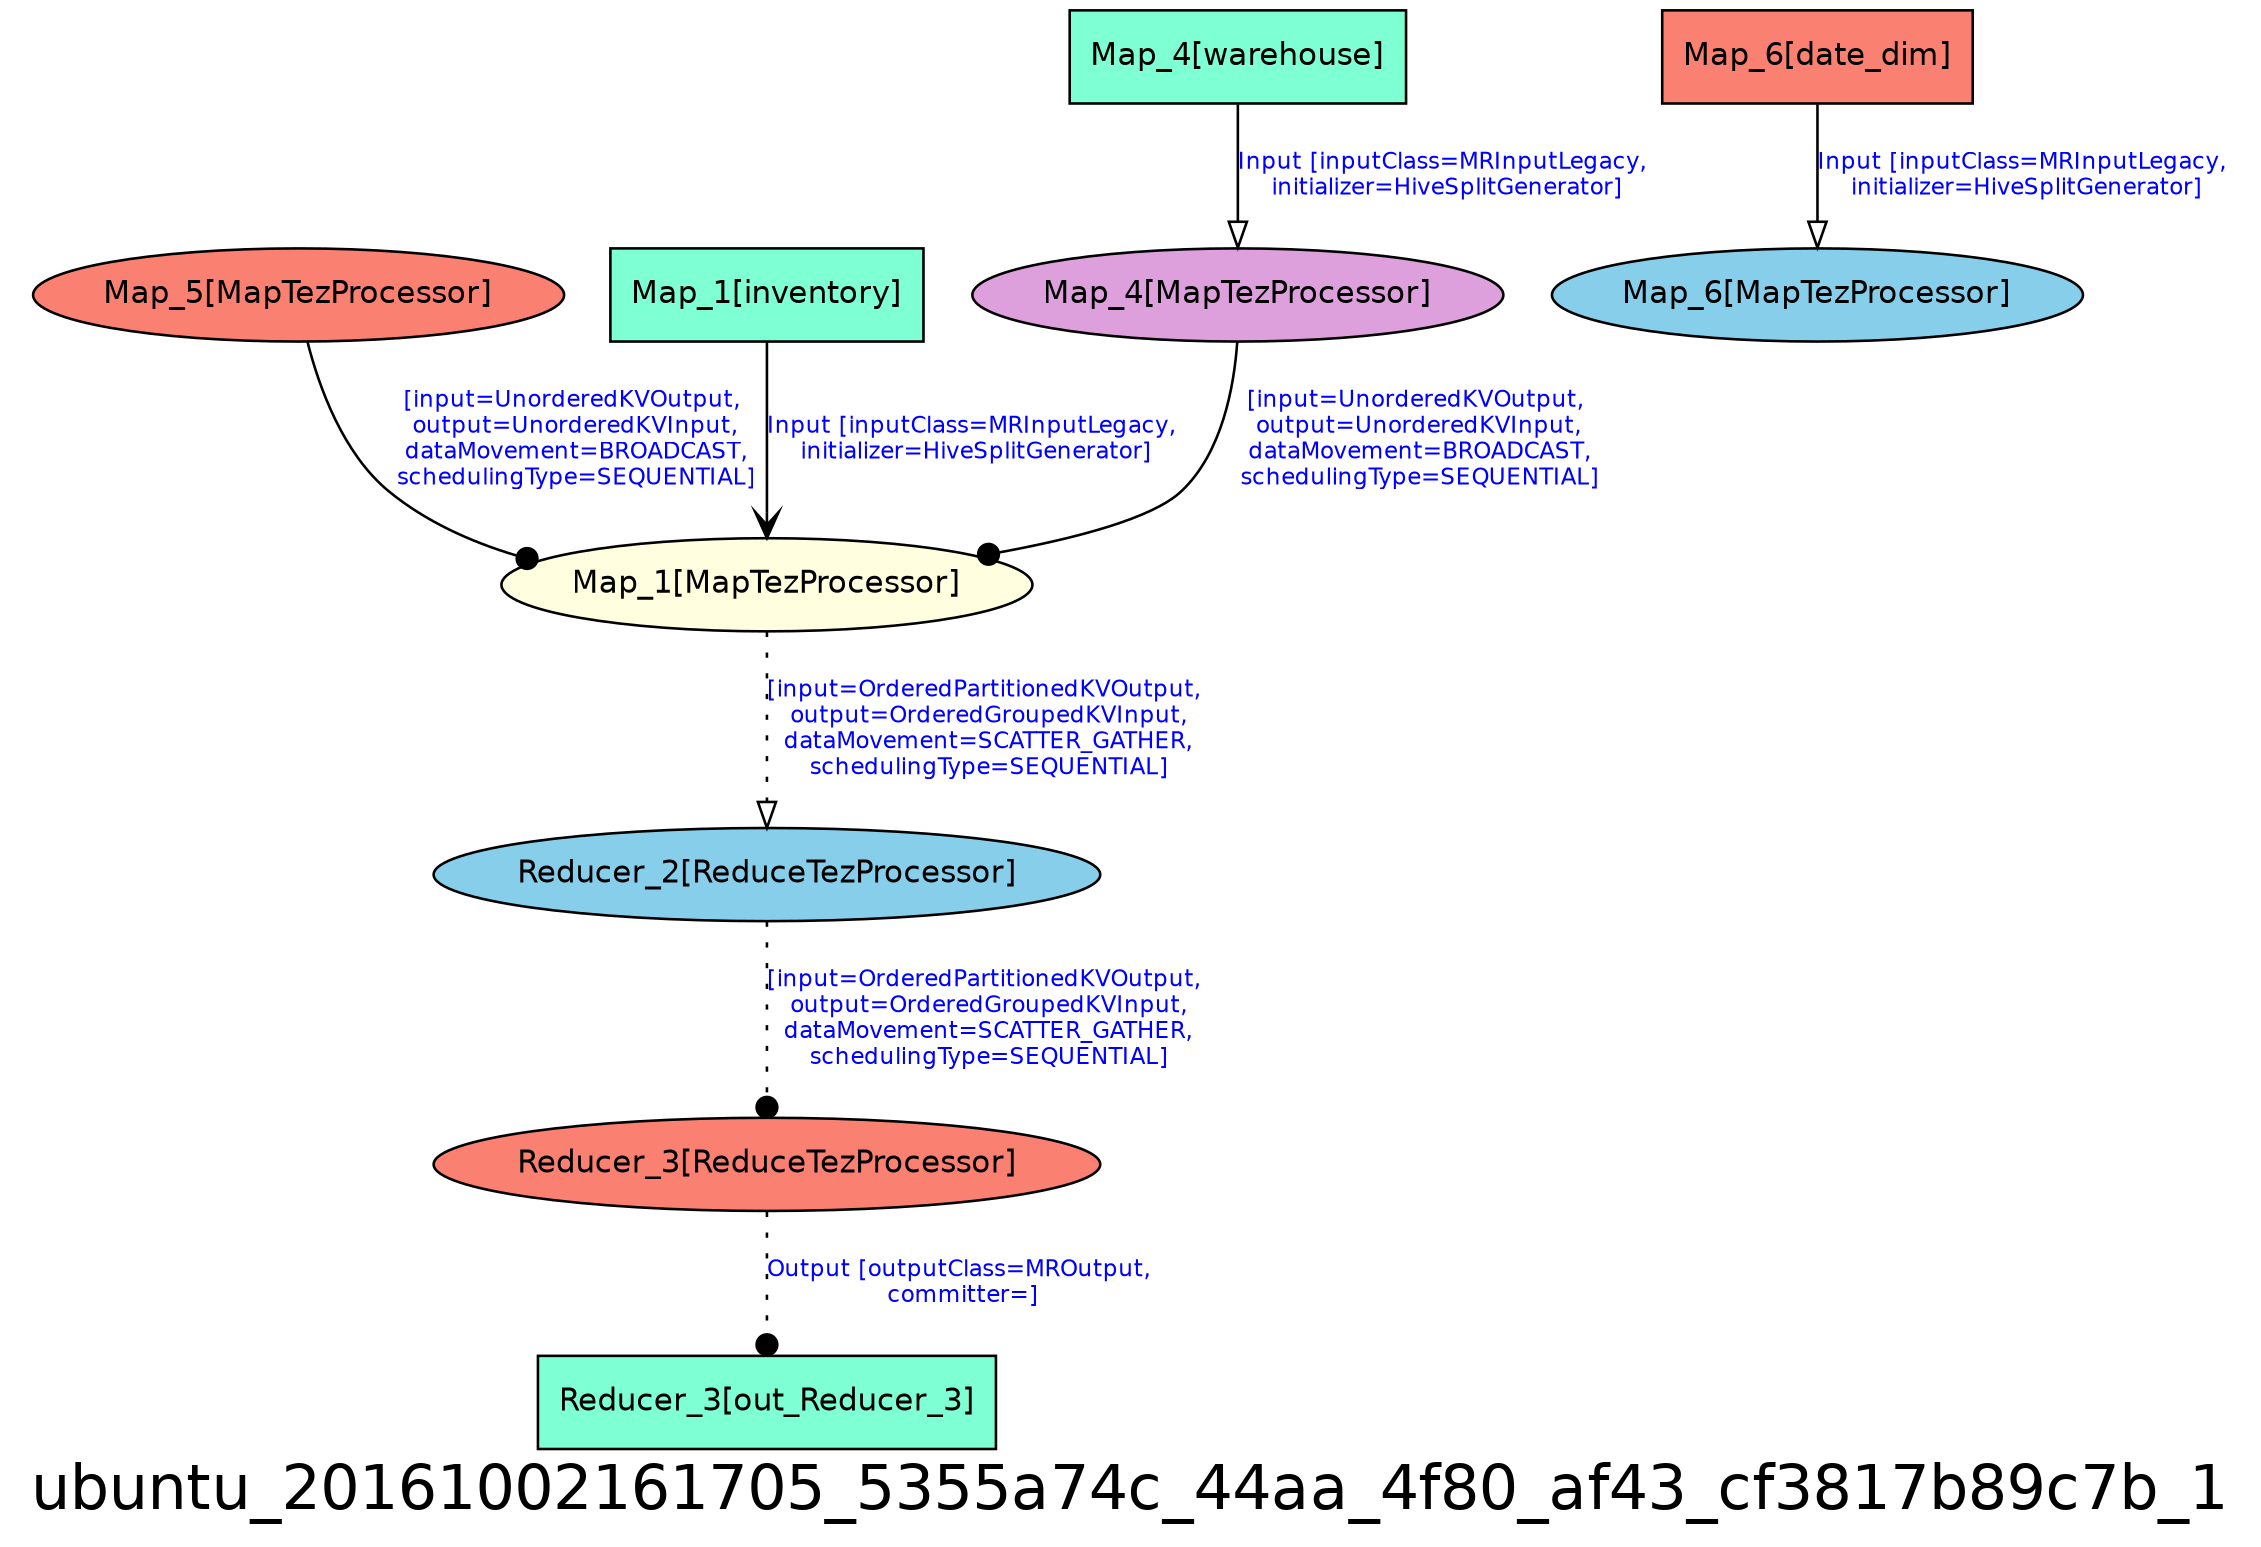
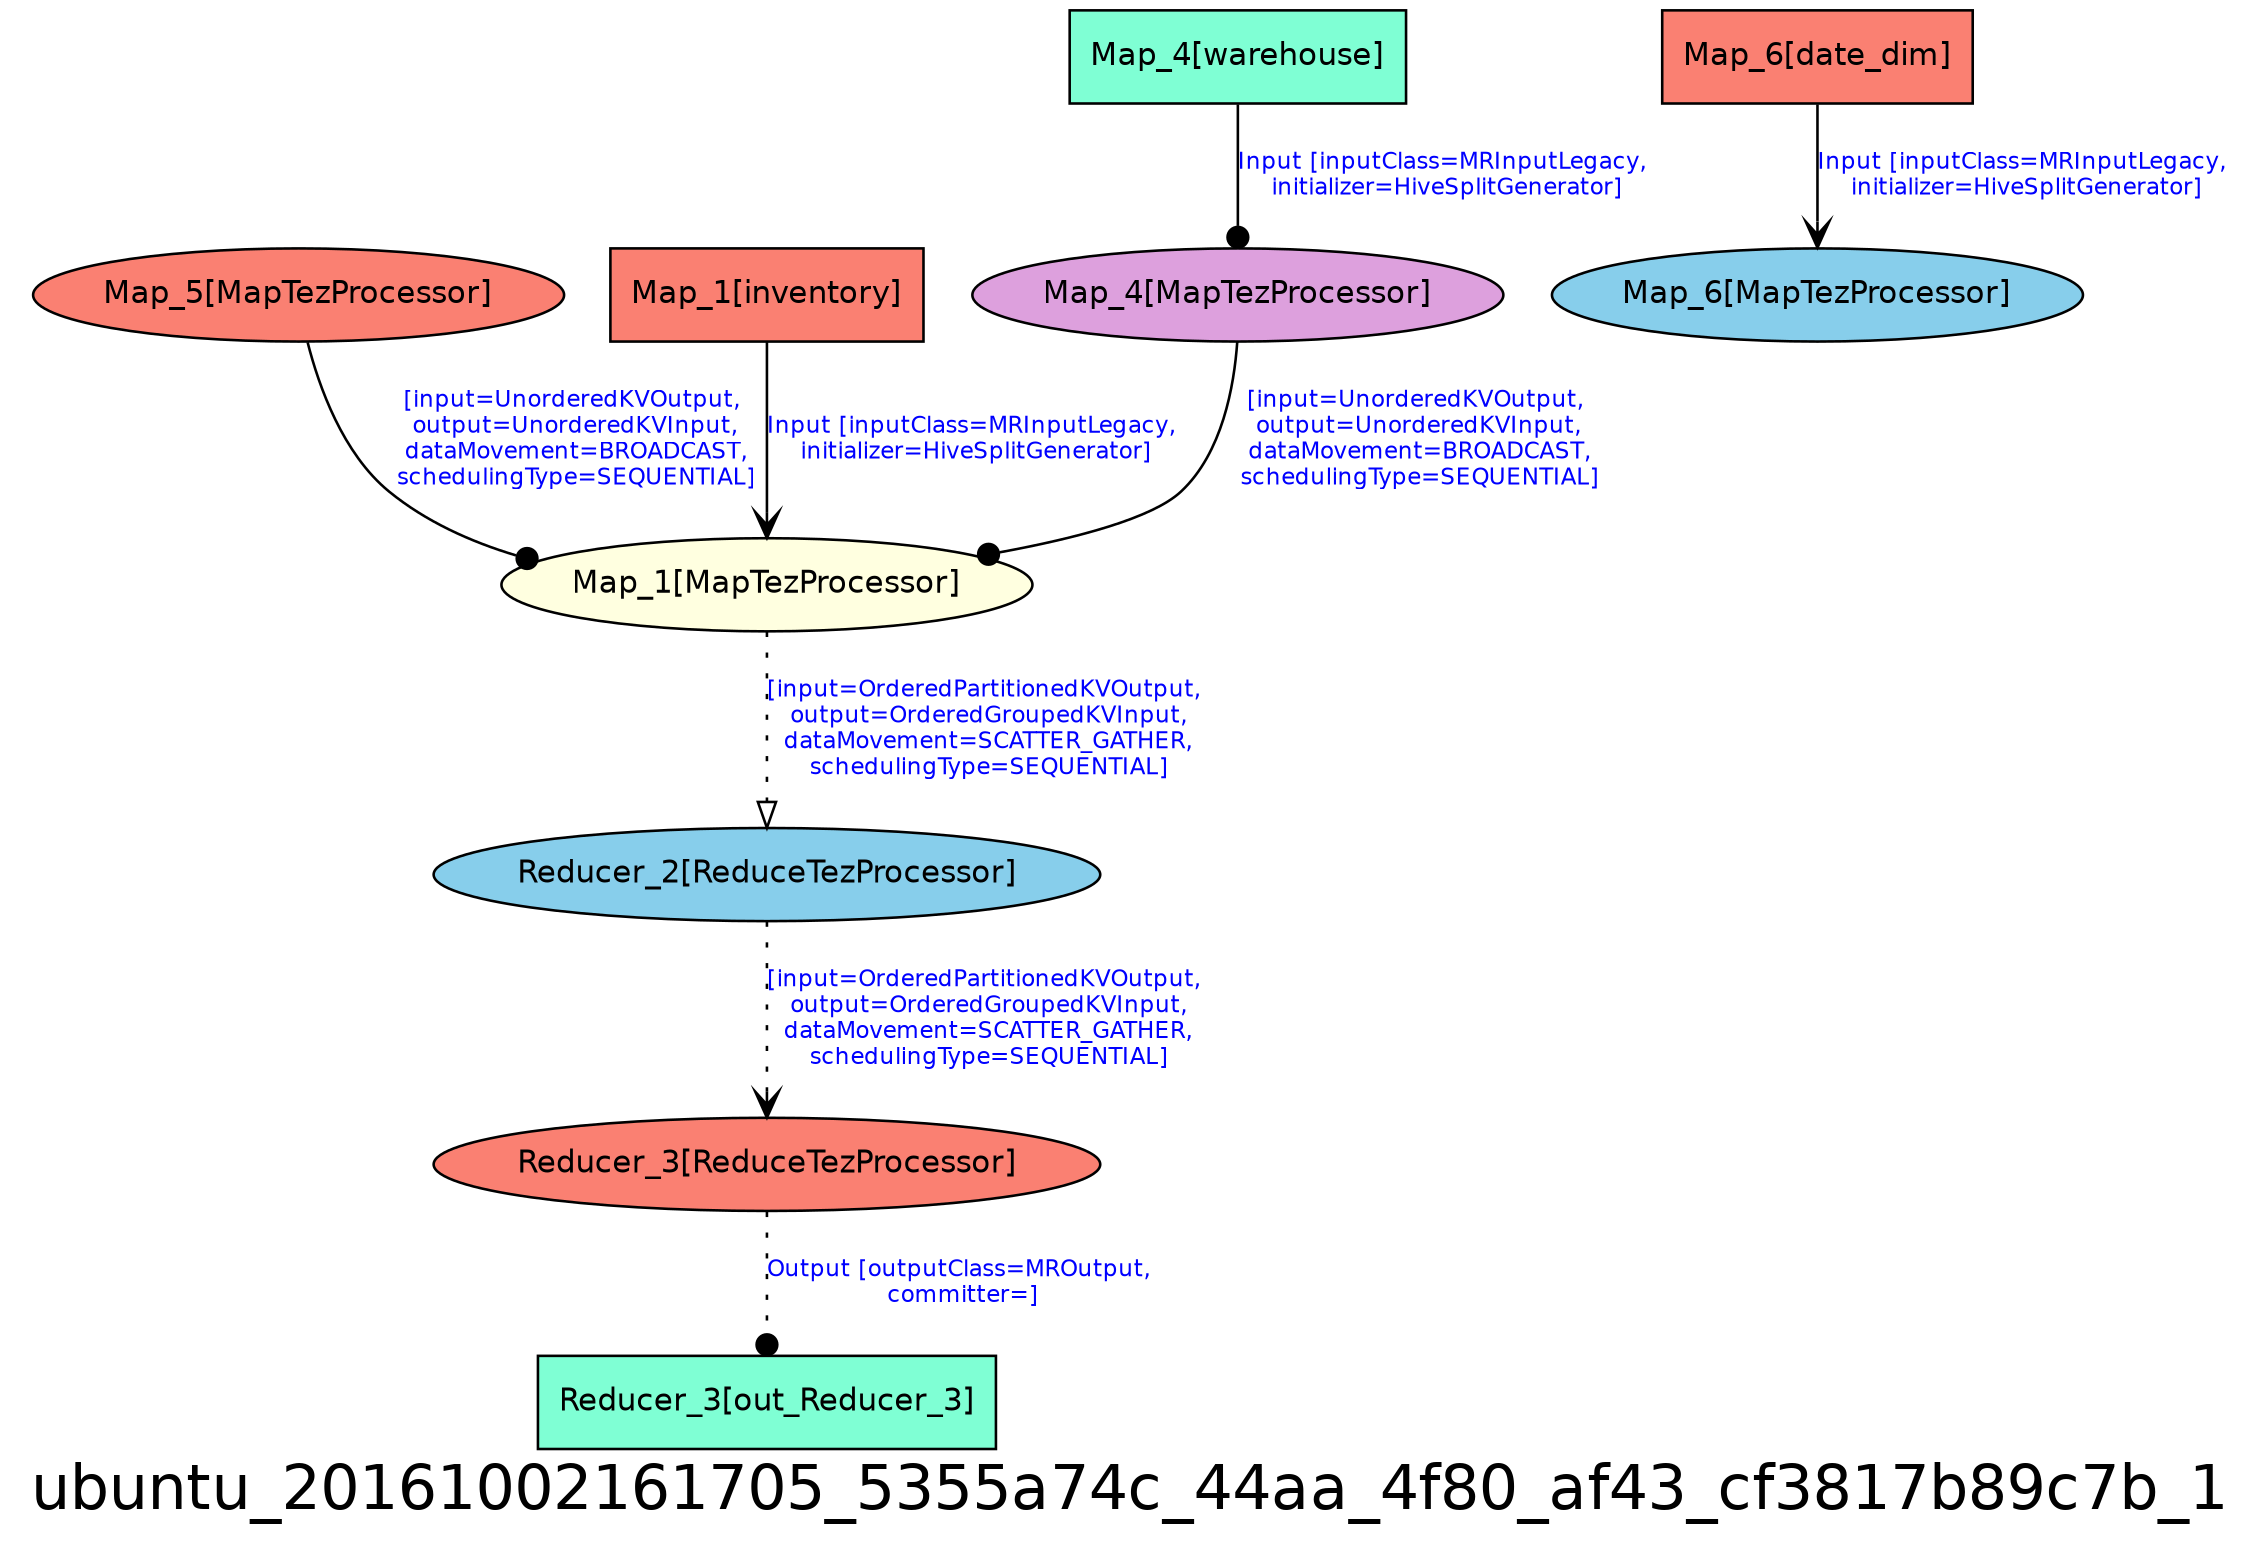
  digraph {
    fontname="DejaVu Sans"
    fontsize=24
    label=ubuntu_20161002161705_5355a74c_44aa_4f80_af43_cf3817b89c7b_1
    node [fillcolor=aquamarine fontname="DejaVu Sans" fontsize=12 style=filled]
    edge [arrowhead=dot fontcolor=blue fontname="DejaVu Sans" fontsize=9 style=solid]
    n1 [label="Reducer_3[out_Reducer_3]" shape=box]
    n2 [fillcolor=skyblue label="Reducer_2[ReduceTezProcessor]"]
    n3 [fillcolor=salmon label="Reducer_3[ReduceTezProcessor]"]
    n4 [fillcolor=salmon label="Map_5[MapTezProcessor]"]
    n5 [fillcolor=lightyellow label="Map_1[MapTezProcessor]"]
    n6 [fillcolor=skyblue label="Map_6[MapTezProcessor]"]
-   n7 [label="Map_1[inventory]" shape=box]
+   n7 [fillcolor=salmon label="Map_1[inventory]" shape=box]
    n8 [fillcolor=salmon label="Map_6[date_dim]" shape=box]
    n9 [fillcolor=plum label="Map_4[MapTezProcessor]"]
    n10 [label="Map_4[warehouse]" shape=box]
-   n2 -> n3 [label="[input=OrderedPartitionedKVOutput,\n output=OrderedGroupedKVInput,\n dataMovement=SCATTER_GATHER,\n schedulingType=SEQUENTIAL]" style=dotted]
+   n2 -> n3 [arrowhead=vee label="[input=OrderedPartitionedKVOutput,\n output=OrderedGroupedKVInput,\n dataMovement=SCATTER_GATHER,\n schedulingType=SEQUENTIAL]" style=dotted]
    n3 -> n1 [label="Output [outputClass=MROutput,\n committer=]" style=dotted]
    n4 -> n5 [label="[input=UnorderedKVOutput,\n output=UnorderedKVInput,\n dataMovement=BROADCAST,\n schedulingType=SEQUENTIAL]"]
    n5 -> n2 [arrowhead=onormal label="[input=OrderedPartitionedKVOutput,\n output=OrderedGroupedKVInput,\n dataMovement=SCATTER_GATHER,\n schedulingType=SEQUENTIAL]" style=dotted]
    n7 -> n5 [arrowhead=vee label="Input [inputClass=MRInputLegacy,\n initializer=HiveSplitGenerator]"]
-   n8 -> n6 [arrowhead=onormal label="Input [inputClass=MRInputLegacy,\n initializer=HiveSplitGenerator]"]
+   n8 -> n6 [arrowhead=vee label="Input [inputClass=MRInputLegacy,\n initializer=HiveSplitGenerator]"]
    n9 -> n5 [label="[input=UnorderedKVOutput,\n output=UnorderedKVInput,\n dataMovement=BROADCAST,\n schedulingType=SEQUENTIAL]"]
-   n10 -> n9 [arrowhead=onormal label="Input [inputClass=MRInputLegacy,\n initializer=HiveSplitGenerator]"]
+   n10 -> n9 [label="Input [inputClass=MRInputLegacy,\n initializer=HiveSplitGenerator]"]
  }
